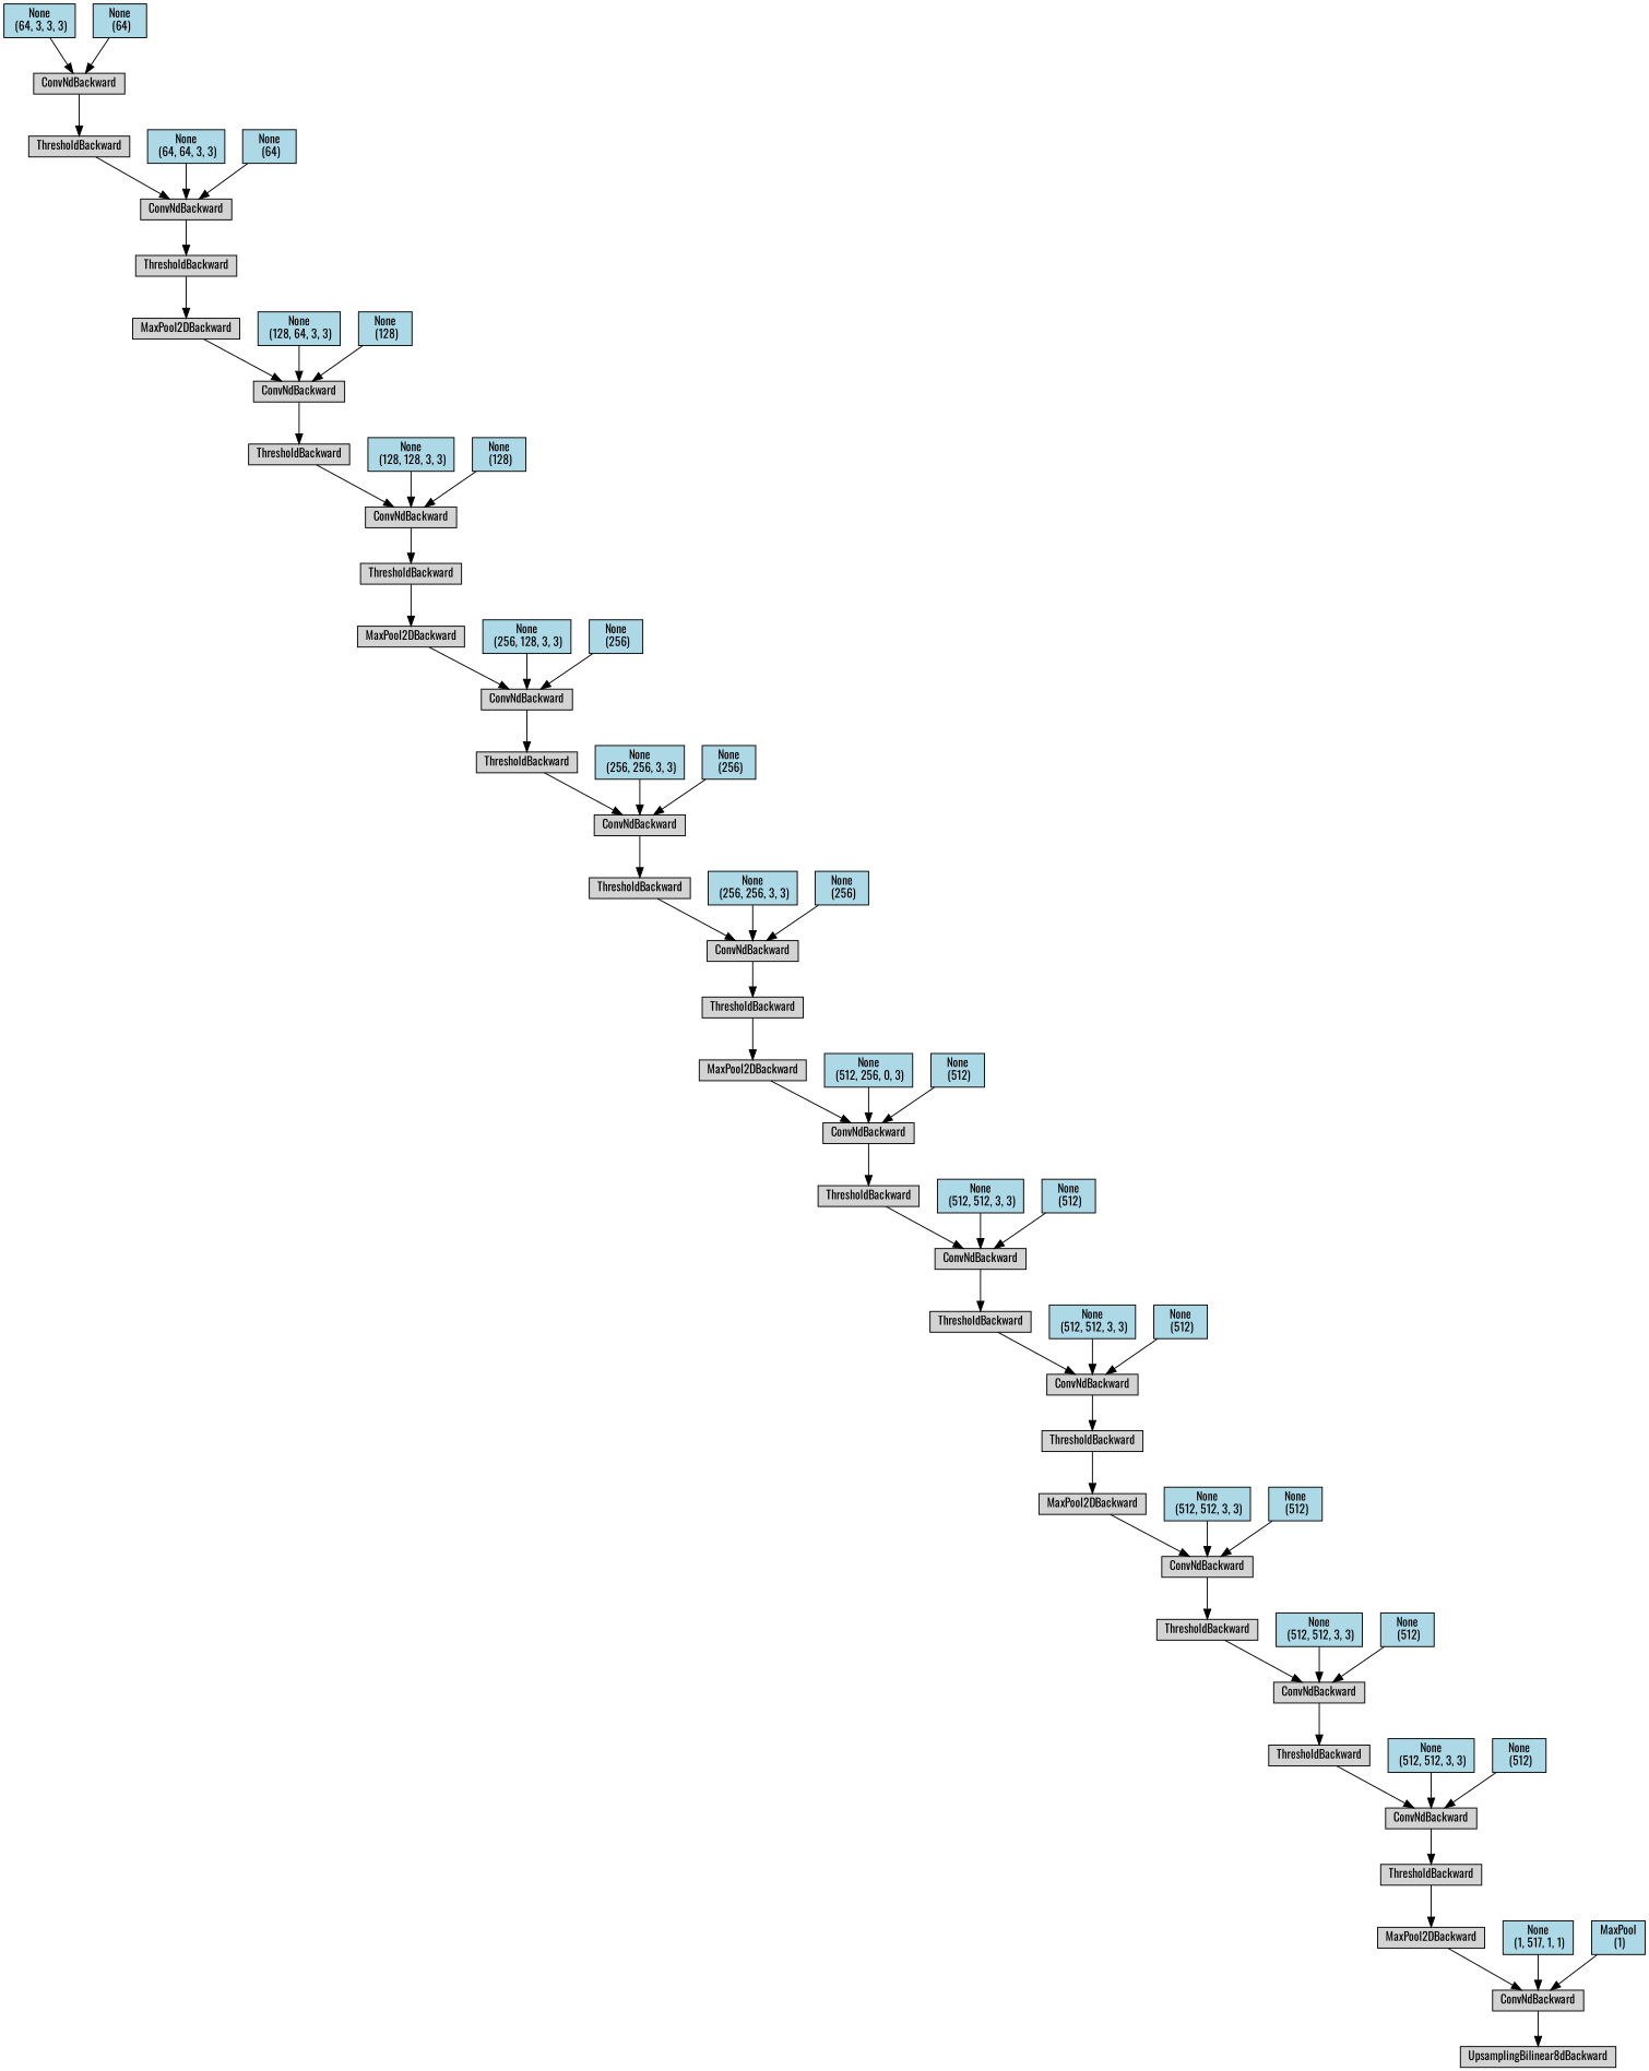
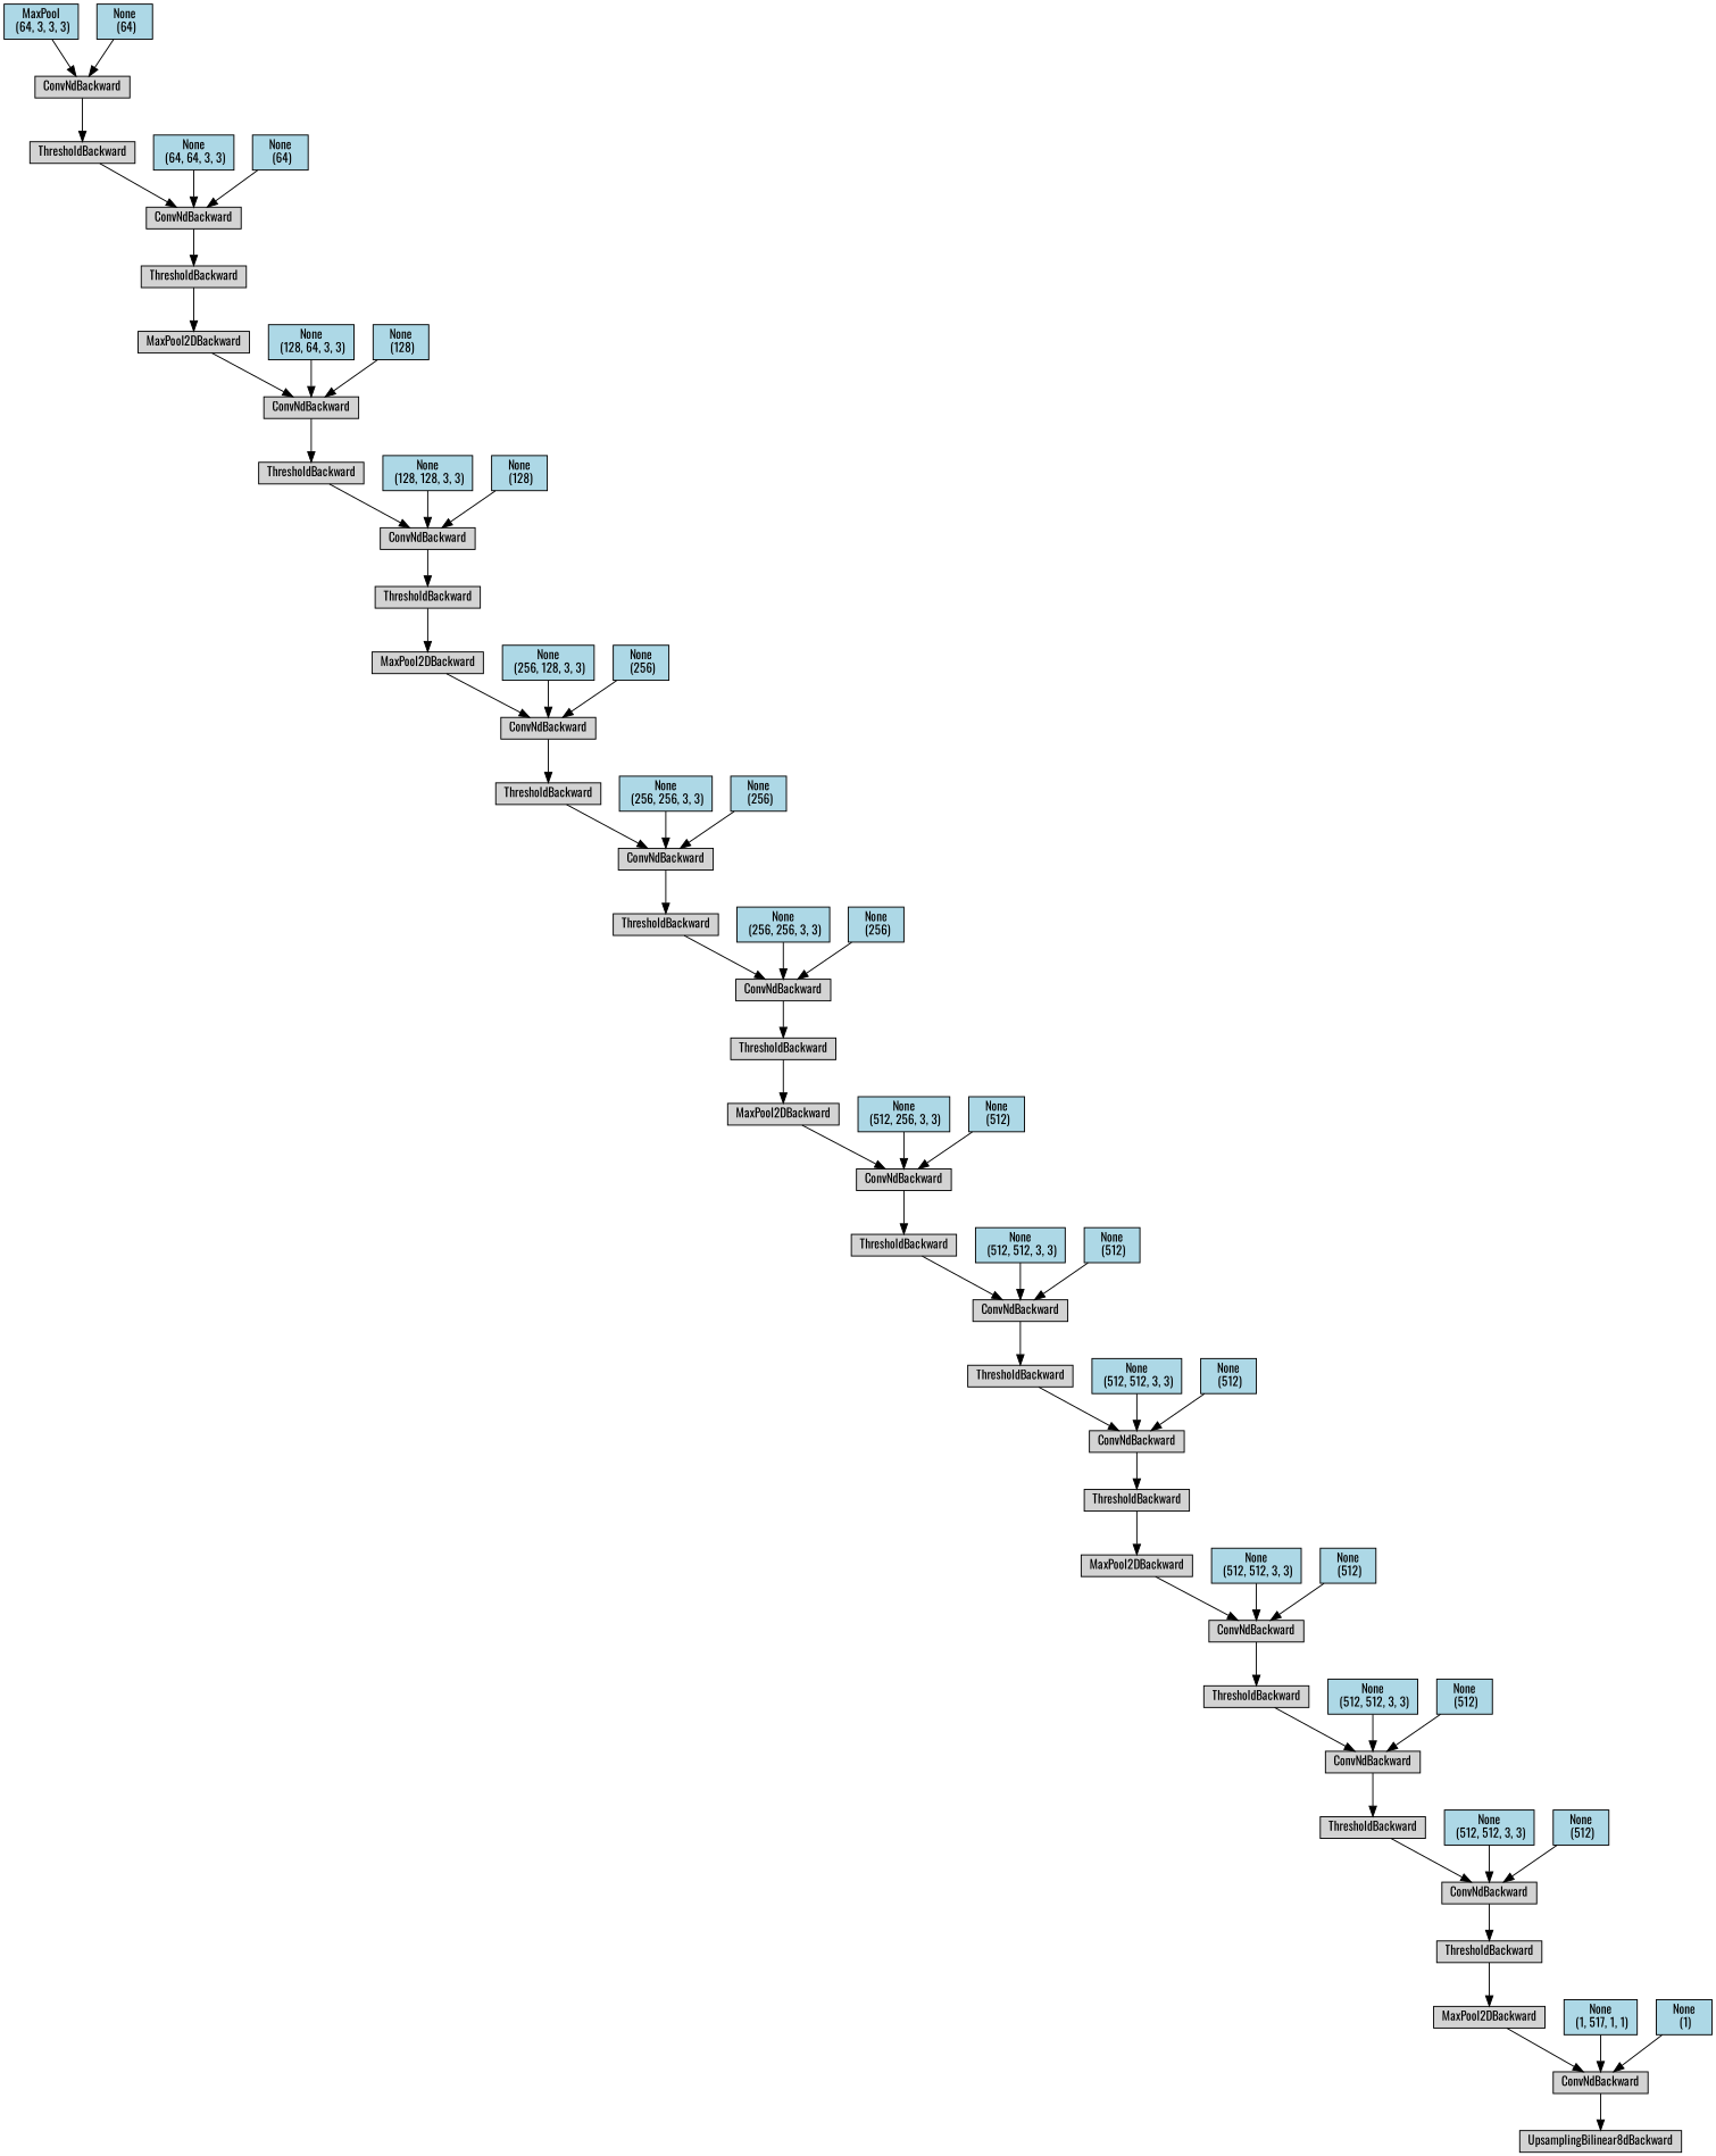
  digraph {
    fontname=Oswald
    node [align=left fontname=Oswald fontsize=12 ranksep=0.1 shape=box style=filled]
    edge [fontname=Oswald]
    n1 [height=0.2 label=UpsamplingBilinear8dBackward]
    n2 [height=0.2 label=ConvNdBackward]
    n3 [height=0.2 label=MaxPool2DBackward]
    n4 [height=0.2 label=ThresholdBackward]
    n5 [height=0.2 label=ConvNdBackward]
    n6 [height=0.2 label=ThresholdBackward]
    n7 [height=0.2 label=ConvNdBackward]
    n8 [height=0.2 label=ThresholdBackward]
    n9 [height=0.2 label=ConvNdBackward]
    n10 [height=0.2 label=MaxPool2DBackward]
    n11 [height=0.2 label=ThresholdBackward]
    n12 [height=0.2 label=ConvNdBackward]
    n13 [height=0.2 label=ThresholdBackward]
    n14 [height=0.2 label=ConvNdBackward]
    n15 [height=0.2 label=ThresholdBackward]
    n16 [height=0.2 label=ConvNdBackward]
    n17 [height=0.2 label=MaxPool2DBackward]
    n18 [height=0.2 label=ThresholdBackward]
    n19 [height=0.2 label=ConvNdBackward]
    n20 [height=0.2 label=ThresholdBackward]
    n21 [height=0.2 label=ConvNdBackward]
    n22 [height=0.2 label=ThresholdBackward]
    n23 [height=0.2 label=ConvNdBackward]
    n24 [height=0.2 label=MaxPool2DBackward]
    n25 [height=0.2 label=ThresholdBackward]
    n26 [height=0.2 label=ConvNdBackward]
    n27 [height=0.2 label=ThresholdBackward]
    n28 [height=0.2 label=ConvNdBackward]
    n29 [height=0.2 label=MaxPool2DBackward]
    n30 [height=0.2 label=ThresholdBackward]
    n31 [height=0.2 label=ConvNdBackward]
    n32 [height=0.2 label=ThresholdBackward]
    n33 [height=0.2 label=ConvNdBackward]
-   n34 [fillcolor=lightblue height=0.2 label="None\n (64, 3, 3, 3)"]
+   n34 [fillcolor=lightblue height=0.2 label="MaxPool\n (64, 3, 3, 3)"]
    n35 [fillcolor=lightblue height=0.2 label="None\n (64)"]
    n36 [fillcolor=lightblue height=0.2 label="None\n (64, 64, 3, 3)"]
    n37 [fillcolor=lightblue height=0.2 label="None\n (64)"]
    n38 [fillcolor=lightblue height=0.2 label="None\n (128, 64, 3, 3)"]
    n39 [fillcolor=lightblue height=0.2 label="None\n (128)"]
    n40 [fillcolor=lightblue height=0.2 label="None\n (128, 128, 3, 3)"]
    n41 [fillcolor=lightblue height=0.2 label="None\n (128)"]
    n42 [fillcolor=lightblue height=0.2 label="None\n (256, 128, 3, 3)"]
    n43 [fillcolor=lightblue height=0.2 label="None\n (256)"]
    n44 [fillcolor=lightblue height=0.2 label="None\n (256, 256, 3, 3)"]
    n45 [fillcolor=lightblue height=0.2 label="None\n (256)"]
    n46 [fillcolor=lightblue height=0.2 label="None\n (256, 256, 3, 3)"]
    n47 [fillcolor=lightblue height=0.2 label="None\n (256)"]
-   n48 [fillcolor=lightblue height=0.2 label="None\n (512, 256, 0, 3)"]
+   n48 [fillcolor=lightblue height=0.2 label="None\n (512, 256, 3, 3)"]
    n49 [fillcolor=lightblue height=0.2 label="None\n (512)"]
    n50 [fillcolor=lightblue height=0.2 label="None\n (512, 512, 3, 3)"]
    n51 [fillcolor=lightblue height=0.2 label="None\n (512)"]
    n52 [fillcolor=lightblue height=0.2 label="None\n (512, 512, 3, 3)"]
    n53 [fillcolor=lightblue height=0.2 label="None\n (512)"]
    n54 [fillcolor=lightblue height=0.2 label="None\n (512, 512, 3, 3)"]
    n55 [fillcolor=lightblue height=0.2 label="None\n (512)"]
    n56 [fillcolor=lightblue height=0.2 label="None\n (512, 512, 3, 3)"]
    n57 [fillcolor=lightblue height=0.2 label="None\n (512)"]
    n58 [fillcolor=lightblue height=0.2 label="None\n (512, 512, 3, 3)"]
    n59 [fillcolor=lightblue height=0.2 label="None\n (512)"]
    n60 [fillcolor=lightblue height=0.2 label="None\n (1, 517, 1, 1)"]
-   n61 [fillcolor=lightblue height=0.2 label="MaxPool\n (1)"]
+   n61 [fillcolor=lightblue height=0.2 label="None\n (1)"]
    n2 -> n1
    n3 -> n2
    n4 -> n3
    n5 -> n4
    n6 -> n5
    n7 -> n6
    n8 -> n7
    n9 -> n8
    n10 -> n9
    n11 -> n10
    n12 -> n11
    n13 -> n12
    n14 -> n13
    n15 -> n14
    n16 -> n15
    n17 -> n16
    n18 -> n17
    n19 -> n18
    n20 -> n19
    n21 -> n20
    n22 -> n21
    n23 -> n22
    n24 -> n23
    n25 -> n24
    n26 -> n25
    n27 -> n26
    n28 -> n27
    n29 -> n28
    n30 -> n29
    n31 -> n30
    n32 -> n31
    n33 -> n32
    n34 -> n33
    n35 -> n33
    n36 -> n31
    n37 -> n31
    n38 -> n28
    n39 -> n28
    n40 -> n26
    n41 -> n26
    n42 -> n23
    n43 -> n23
    n44 -> n21
    n45 -> n21
    n46 -> n19
    n47 -> n19
    n48 -> n16
    n49 -> n16
    n50 -> n14
    n51 -> n14
    n52 -> n12
    n53 -> n12
    n54 -> n9
    n55 -> n9
    n56 -> n7
    n57 -> n7
    n58 -> n5
    n59 -> n5
    n60 -> n2
    n61 -> n2
  }
